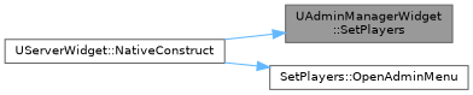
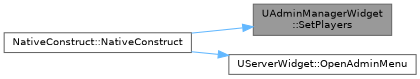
  digraph {
    rankdir=RL
    node [color=grey40 fillcolor=white fontname=Helvetica fontsize=10 shape=box style=filled]
    edge [color=steelblue1 dir=back fontname=Helvetica fontsize=10 labelfontname=Helvetica labelfontsize=10 style=solid]
    n1 [color=gray40 fillcolor=grey60 fontcolor=black height=0.2 label="UAdminManagerWidget\l::SetPlayers" width=0.4]
-   n2 [height=0.2 label="UServerWidget::NativeConstruct" width=0.4]
-   n3 [height=0.2 label="SetPlayers::OpenAdminMenu" width=0.4]
+   n2 [height=0.2 label="NativeConstruct::NativeConstruct" width=0.4]
+   n3 [height=0.2 label="UServerWidget::OpenAdminMenu" width=0.4]
    n1 -> n2
    n3 -> n2
  }
